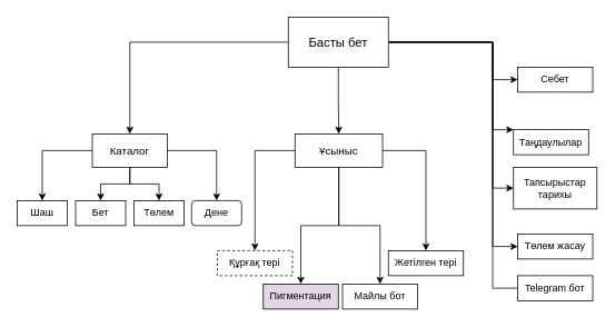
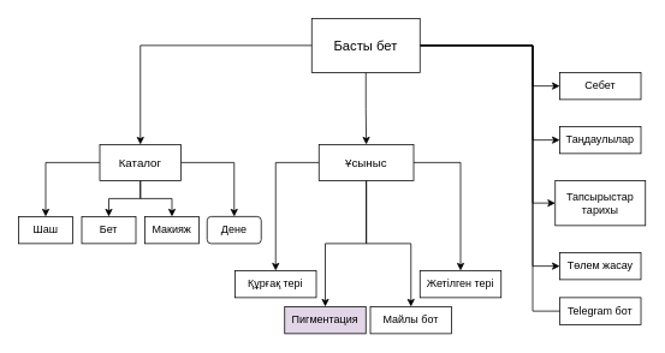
  <mxCell id="0" />
  <mxCell id="1" parent="0" />
  <mxCell id="2" style="edgeStyle=orthogonalEdgeStyle;rounded=0;orthogonalLoop=1;jettySize=auto;html=1;" edge="1" parent="1" source="9" target="14"><mxGeometry relative="1" as="geometry" /></mxCell>
  <mxCell id="3" style="edgeStyle=orthogonalEdgeStyle;rounded=0;orthogonalLoop=1;jettySize=auto;html=1;" edge="1" parent="1" source="9" target="23"><mxGeometry relative="1" as="geometry" /></mxCell>
  <mxCell id="4" style="edgeStyle=orthogonalEdgeStyle;rounded=0;orthogonalLoop=1;jettySize=auto;html=1;" edge="1" parent="1" source="9" target="28"><mxGeometry relative="1" as="geometry"><Array as="points"><mxPoint x="590" y="50" /><mxPoint x="590" y="95" /></Array></mxGeometry></mxCell>
  <mxCell id="5" style="edgeStyle=orthogonalEdgeStyle;rounded=0;orthogonalLoop=1;jettySize=auto;html=1;" edge="1" parent="1" source="9" target="29"><mxGeometry relative="1" as="geometry"><Array as="points"><mxPoint x="590" y="50" /><mxPoint x="590" y="155" /></Array></mxGeometry></mxCell>
  <mxCell id="6" style="edgeStyle=orthogonalEdgeStyle;rounded=0;orthogonalLoop=1;jettySize=auto;html=1;" edge="1" parent="1" source="9" target="30"><mxGeometry relative="1" as="geometry"><Array as="points"><mxPoint x="590" y="50" /><mxPoint x="590" y="225" /></Array></mxGeometry></mxCell>
  <mxCell id="7" style="edgeStyle=orthogonalEdgeStyle;rounded=0;orthogonalLoop=1;jettySize=auto;html=1;" edge="1" parent="1" source="9" target="31"><mxGeometry relative="1" as="geometry"><Array as="points"><mxPoint x="590" y="50" /><mxPoint x="590" y="295" /></Array></mxGeometry></mxCell>
  <mxCell id="8" style="edgeStyle=orthogonalEdgeStyle;rounded=0;orthogonalLoop=1;jettySize=auto;html=1;entryX=0.25;entryY=1;entryDx=0;entryDy=0;" edge="1" parent="1" source="9" target="32"><mxGeometry relative="1" as="geometry"><Array as="points"><mxPoint x="590" y="50" /><mxPoint x="590" y="345" /><mxPoint x="643" y="345" /></Array></mxGeometry></mxCell>
  <mxCell id="9" value="&lt;font style=&quot;font-size: 15px;&quot;&gt;Басты бет&lt;/font&gt;" style="rounded=0;whiteSpace=wrap;html=1;" vertex="1" parent="1"><mxGeometry x="345" y="20" width="120" height="60" as="geometry" /></mxCell>
  <mxCell id="10" style="edgeStyle=orthogonalEdgeStyle;rounded=0;orthogonalLoop=1;jettySize=auto;html=1;" edge="1" parent="1" source="14" target="18"><mxGeometry relative="1" as="geometry" /></mxCell>
  <mxCell id="11" style="edgeStyle=orthogonalEdgeStyle;rounded=0;orthogonalLoop=1;jettySize=auto;html=1;" edge="1" parent="1" source="14" target="15"><mxGeometry relative="1" as="geometry" /></mxCell>
  <mxCell id="12" style="edgeStyle=orthogonalEdgeStyle;rounded=0;orthogonalLoop=1;jettySize=auto;html=1;" edge="1" parent="1" source="14" target="16"><mxGeometry relative="1" as="geometry" /></mxCell>
  <mxCell id="13" style="edgeStyle=orthogonalEdgeStyle;rounded=0;orthogonalLoop=1;jettySize=auto;html=1;" edge="1" parent="1" source="14" target="17"><mxGeometry relative="1" as="geometry" /></mxCell>
  <mxCell id="14" value="&lt;font style=&quot;font-size: 13px;&quot;&gt;Каталог&lt;/font&gt;" style="rounded=0;whiteSpace=wrap;html=1;" vertex="1" parent="1"><mxGeometry x="110" y="160" width="90" height="40" as="geometry" /></mxCell>
  <mxCell id="15" value="Бет" style="rounded=0;whiteSpace=wrap;html=1;" vertex="1" parent="1"><mxGeometry x="90" y="240" width="60" height="30" as="geometry" /></mxCell>
- <mxCell id="16" value="Төлем" style="rounded=0;whiteSpace=wrap;html=1;" vertex="1" parent="1"><mxGeometry x="160" y="240" width="60" height="30" as="geometry" /></mxCell>
+ <mxCell id="16" value="Макияж" style="rounded=0;whiteSpace=wrap;html=1;" vertex="1" parent="1"><mxGeometry x="160" y="240" width="60" height="30" as="geometry" /></mxCell>
  <mxCell id="17" value="Дене" style="whiteSpace=wrap;html=1;rounded=1;" vertex="1" parent="1"><mxGeometry x="229" y="240" width="60" height="30" as="geometry" /></mxCell>
  <mxCell id="18" value="Шаш" style="rounded=0;whiteSpace=wrap;html=1;" vertex="1" parent="1"><mxGeometry x="20" y="240" width="60" height="30" as="geometry" /></mxCell>
  <mxCell id="19" style="edgeStyle=orthogonalEdgeStyle;rounded=0;orthogonalLoop=1;jettySize=auto;html=1;" edge="1" parent="1" source="23" target="24"><mxGeometry relative="1" as="geometry" /></mxCell>
  <mxCell id="20" style="edgeStyle=orthogonalEdgeStyle;rounded=0;orthogonalLoop=1;jettySize=auto;html=1;" edge="1" parent="1" source="23" target="25"><mxGeometry relative="1" as="geometry" /></mxCell>
  <mxCell id="21" style="edgeStyle=orthogonalEdgeStyle;rounded=0;orthogonalLoop=1;jettySize=auto;html=1;" edge="1" parent="1" source="23" target="26"><mxGeometry relative="1" as="geometry" /></mxCell>
  <mxCell id="22" style="edgeStyle=orthogonalEdgeStyle;rounded=0;orthogonalLoop=1;jettySize=auto;html=1;" edge="1" parent="1" source="23" target="27"><mxGeometry relative="1" as="geometry" /></mxCell>
  <mxCell id="23" value="&lt;font style=&quot;font-size: 13px;&quot;&gt;Ұсыныс&lt;/font&gt;" style="rounded=0;whiteSpace=wrap;html=1;" vertex="1" parent="1"><mxGeometry x="353" y="160" width="105" height="40" as="geometry" /></mxCell>
- <mxCell id="24" value="Құрғақ тері" style="rounded=0;whiteSpace=wrap;html=1;dashed=1;" vertex="1" parent="1"><mxGeometry x="260" y="300" width="90" height="30" as="geometry" /></mxCell>
+ <mxCell id="24" value="Құрғақ тері" style="rounded=0;whiteSpace=wrap;html=1;" vertex="1" parent="1"><mxGeometry x="260" y="300" width="90" height="30" as="geometry" /></mxCell>
  <mxCell id="25" value="Жетілген тері" style="rounded=0;whiteSpace=wrap;html=1;" vertex="1" parent="1"><mxGeometry x="465" y="300" width="90" height="30" as="geometry" /></mxCell>
  <mxCell id="26" value="Майлы бот" style="rounded=0;whiteSpace=wrap;html=1;" vertex="1" parent="1"><mxGeometry x="410" y="340" width="90" height="30" as="geometry" /></mxCell>
  <mxCell id="27" value="Пигментация" style="rounded=0;whiteSpace=wrap;html=1;fillColor=#e1d5e7;" vertex="1" parent="1"><mxGeometry x="315" y="340" width="90" height="30" as="geometry" /></mxCell>
  <mxCell id="28" value="Себет" style="rounded=0;whiteSpace=wrap;html=1;" vertex="1" parent="1"><mxGeometry x="620" y="80" width="90" height="30" as="geometry" /></mxCell>
- <mxCell id="29" value="Таңдаулылар" style="rounded=0;whiteSpace=wrap;html=1;" vertex="1" parent="1"><mxGeometry x="615" y="155" width="90" height="30" as="geometry" /></mxCell>
+ <mxCell id="29" value="Таңдаулылар" style="rounded=0;whiteSpace=wrap;html=1;" vertex="1" parent="1"><mxGeometry x="620" y="140" width="90" height="30" as="geometry" /></mxCell>
  <mxCell id="30" value="Тапсырыстар тарихы" style="rounded=0;whiteSpace=wrap;html=1;" vertex="1" parent="1"><mxGeometry x="615" y="200" width="100" height="50" as="geometry" /></mxCell>
  <mxCell id="31" value="Төлем жасау" style="rounded=0;whiteSpace=wrap;html=1;" vertex="1" parent="1"><mxGeometry x="620" y="280" width="90" height="30" as="geometry" /></mxCell>
  <mxCell id="32" value="Telegram бот" style="rounded=0;whiteSpace=wrap;html=1;" vertex="1" parent="1"><mxGeometry x="620" y="330" width="90" height="30" as="geometry" /></mxCell>
